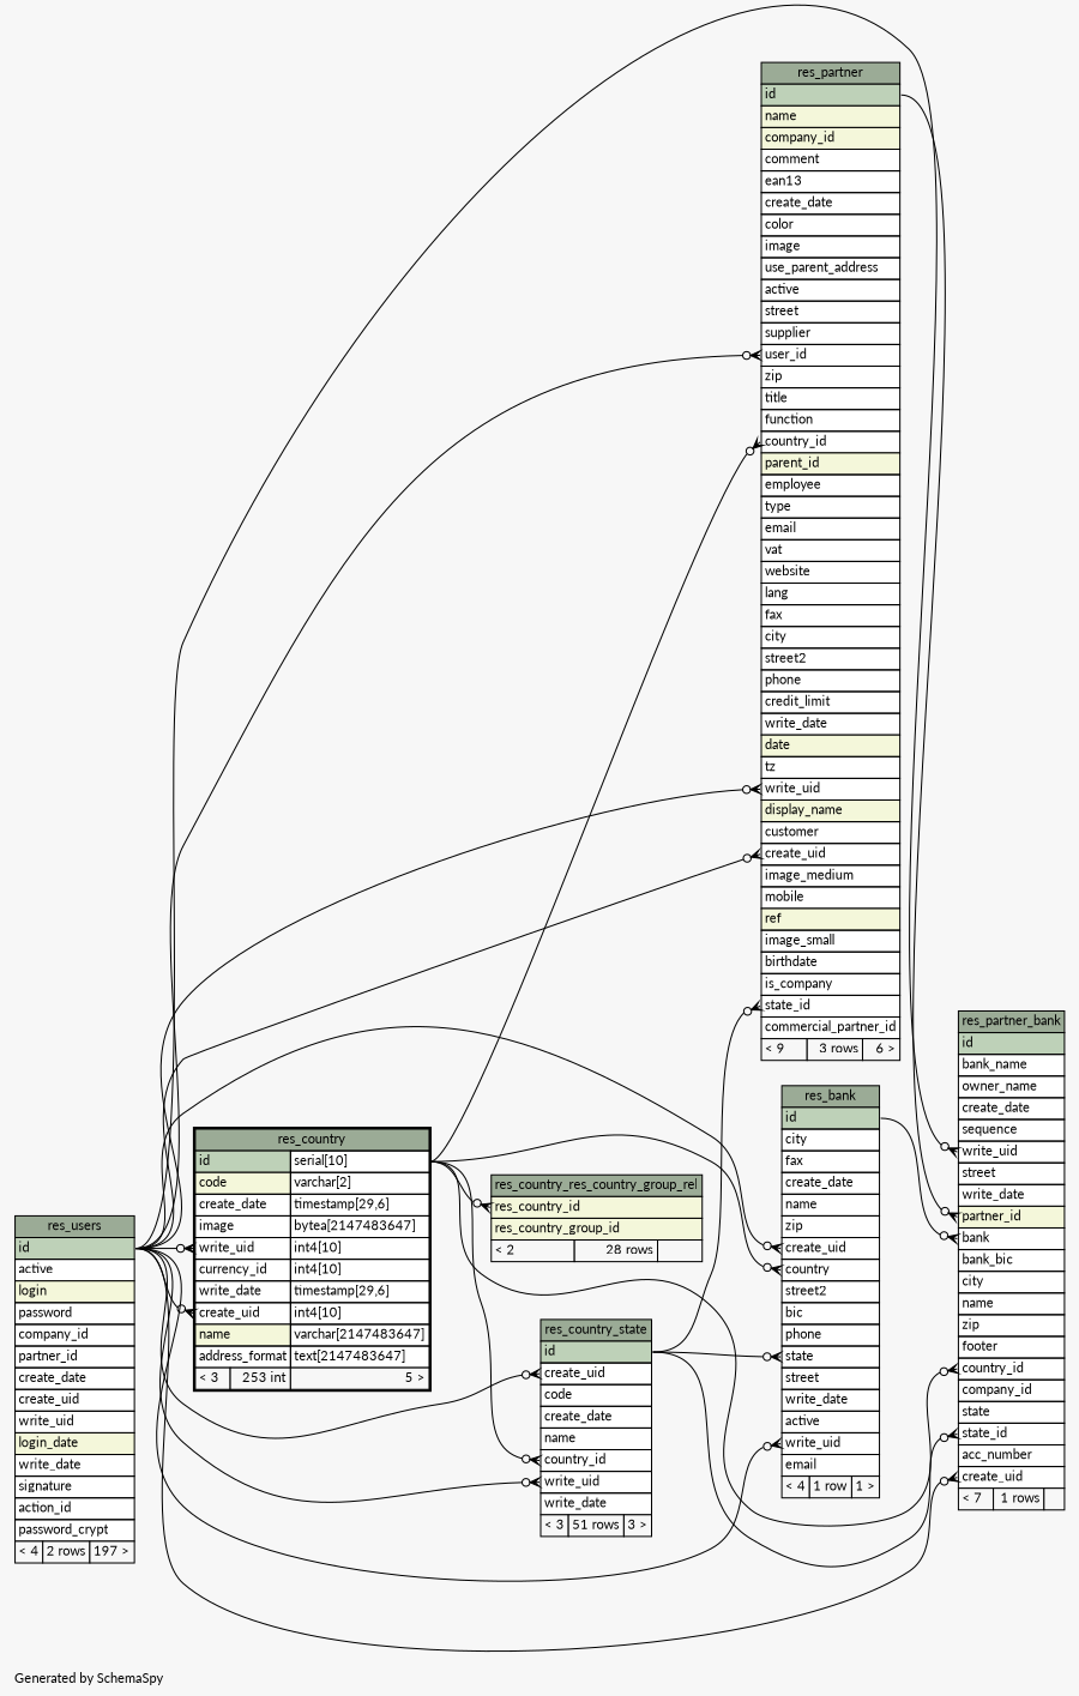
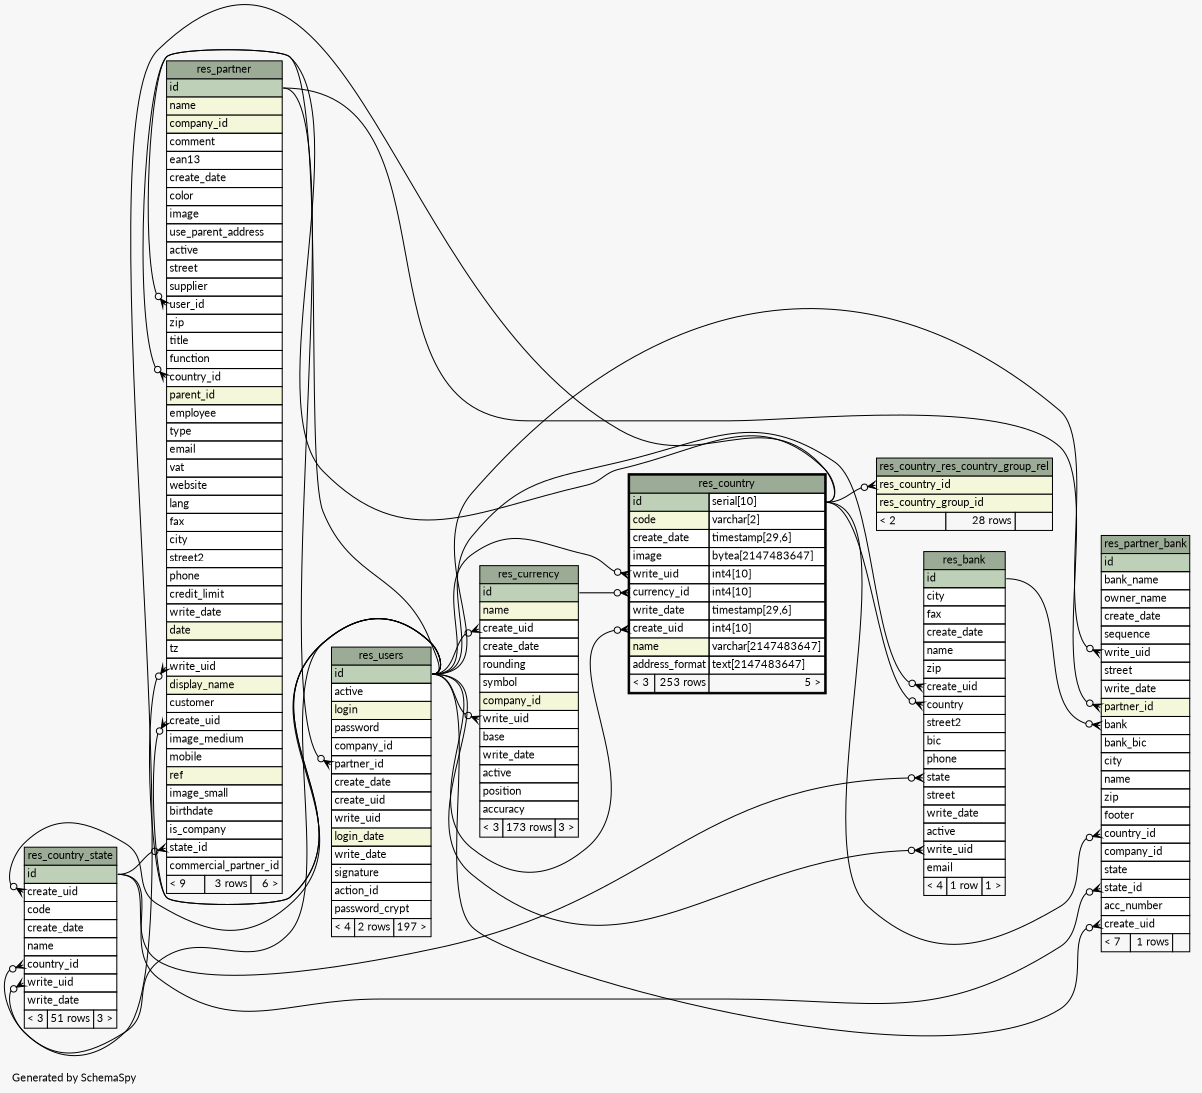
  digraph {
    bgcolor="#f7f7f7"
    fontname=Lato
    fontsize=11
    label="\nGenerated by SchemaSpy"
    labeljust=l
    nodesep=0.18
    rankdir=RL
    ranksep=0.46
    node [fontname=Lato fontsize=11 shape=plaintext]
    edge [arrowhead=none arrowsize=0.8 arrowtail=crowodot dir=back fontname=Lato headport="id:e" tailport="create_uid:w"]
    n1 [label=<     <TABLE BORDER="0" CELLBORDER="1" CELLSPACING="0" BGCOLOR="#ffffff">       <TR><TD COLSPAN="3" BGCOLOR="#9bab96" ALIGN="CENTER">res_bank</TD></TR>       <TR><TD PORT="id" COLSPAN="3" BGCOLOR="#bed1b8" ALIGN="LEFT">id</TD></TR>       <TR><TD PORT="city" COLSPAN="3" ALIGN="LEFT">city</TD></TR>       <TR><TD PORT="fax" COLSPAN="3" ALIGN="LEFT">fax</TD></TR>       <TR><TD PORT="create_date" COLSPAN="3" ALIGN="LEFT">create_date</TD></TR>       <TR><TD PORT="name" COLSPAN="3" ALIGN="LEFT">name</TD></TR>       <TR><TD PORT="zip" COLSPAN="3" ALIGN="LEFT">zip</TD></TR>       <TR><TD PORT="create_uid" COLSPAN="3" ALIGN="LEFT">create_uid</TD></TR>       <TR><TD PORT="country" COLSPAN="3" ALIGN="LEFT">country</TD></TR>       <TR><TD PORT="street2" COLSPAN="3" ALIGN="LEFT">street2</TD></TR>       <TR><TD PORT="bic" COLSPAN="3" ALIGN="LEFT">bic</TD></TR>       <TR><TD PORT="phone" COLSPAN="3" ALIGN="LEFT">phone</TD></TR>       <TR><TD PORT="state" COLSPAN="3" ALIGN="LEFT">state</TD></TR>       <TR><TD PORT="street" COLSPAN="3" ALIGN="LEFT">street</TD></TR>       <TR><TD PORT="write_date" COLSPAN="3" ALIGN="LEFT">write_date</TD></TR>       <TR><TD PORT="active" COLSPAN="3" ALIGN="LEFT">active</TD></TR>       <TR><TD PORT="write_uid" COLSPAN="3" ALIGN="LEFT">write_uid</TD></TR>       <TR><TD PORT="email" COLSPAN="3" ALIGN="LEFT">email</TD></TR>       <TR><TD ALIGN="LEFT" BGCOLOR="#f7f7f7">&lt; 4</TD><TD ALIGN="RIGHT" BGCOLOR="#f7f7f7">1 row</TD><TD ALIGN="RIGHT" BGCOLOR="#f7f7f7">1 &gt;</TD></TR>     </TABLE>>]
-   n2 [label=<     <TABLE BORDER="2" CELLBORDER="1" CELLSPACING="0" BGCOLOR="#ffffff">       <TR><TD COLSPAN="3" BGCOLOR="#9bab96" ALIGN="CENTER">res_country</TD></TR>       <TR><TD PORT="id" COLSPAN="2" BGCOLOR="#bed1b8" ALIGN="LEFT">id</TD><TD PORT="id.type" ALIGN="LEFT">serial[10]</TD></TR>       <TR><TD PORT="code" COLSPAN="2" BGCOLOR="#f4f7da" ALIGN="LEFT">code</TD><TD PORT="code.type" ALIGN="LEFT">varchar[2]</TD></TR>       <TR><TD PORT="create_date" COLSPAN="2" ALIGN="LEFT">create_date</TD><TD PORT="create_date.type" ALIGN="LEFT">timestamp[29,6]</TD></TR>       <TR><TD PORT="image" COLSPAN="2" ALIGN="LEFT">image</TD><TD PORT="image.type" ALIGN="LEFT">bytea[2147483647]</TD></TR>       <TR><TD PORT="write_uid" COLSPAN="2" ALIGN="LEFT">write_uid</TD><TD PORT="write_uid.type" ALIGN="LEFT">int4[10]</TD></TR>       <TR><TD PORT="currency_id" COLSPAN="2" ALIGN="LEFT">currency_id</TD><TD PORT="currency_id.type" ALIGN="LEFT">int4[10]</TD></TR>       <TR><TD PORT="write_date" COLSPAN="2" ALIGN="LEFT">write_date</TD><TD PORT="write_date.type" ALIGN="LEFT">timestamp[29,6]</TD></TR>       <TR><TD PORT="create_uid" COLSPAN="2" ALIGN="LEFT">create_uid</TD><TD PORT="create_uid.type" ALIGN="LEFT">int4[10]</TD></TR>       <TR><TD PORT="name" COLSPAN="2" BGCOLOR="#f4f7da" ALIGN="LEFT">name</TD><TD PORT="name.type" ALIGN="LEFT">varchar[2147483647]</TD></TR>       <TR><TD PORT="address_format" COLSPAN="2" ALIGN="LEFT">address_format</TD><TD PORT="address_format.type" ALIGN="LEFT">text[2147483647]</TD></TR>       <TR><TD ALIGN="LEFT" BGCOLOR="#f7f7f7">&lt; 3</TD><TD ALIGN="RIGHT" BGCOLOR="#f7f7f7">253 int</TD><TD ALIGN="RIGHT" BGCOLOR="#f7f7f7">5 &gt;</TD></TR>     </TABLE>>]
+   n2 [label=<     <TABLE BORDER="2" CELLBORDER="1" CELLSPACING="0" BGCOLOR="#ffffff">       <TR><TD COLSPAN="3" BGCOLOR="#9bab96" ALIGN="CENTER">res_country</TD></TR>       <TR><TD PORT="id" COLSPAN="2" BGCOLOR="#bed1b8" ALIGN="LEFT">id</TD><TD PORT="id.type" ALIGN="LEFT">serial[10]</TD></TR>       <TR><TD PORT="code" COLSPAN="2" BGCOLOR="#f4f7da" ALIGN="LEFT">code</TD><TD PORT="code.type" ALIGN="LEFT">varchar[2]</TD></TR>       <TR><TD PORT="create_date" COLSPAN="2" ALIGN="LEFT">create_date</TD><TD PORT="create_date.type" ALIGN="LEFT">timestamp[29,6]</TD></TR>       <TR><TD PORT="image" COLSPAN="2" ALIGN="LEFT">image</TD><TD PORT="image.type" ALIGN="LEFT">bytea[2147483647]</TD></TR>       <TR><TD PORT="write_uid" COLSPAN="2" ALIGN="LEFT">write_uid</TD><TD PORT="write_uid.type" ALIGN="LEFT">int4[10]</TD></TR>       <TR><TD PORT="currency_id" COLSPAN="2" ALIGN="LEFT">currency_id</TD><TD PORT="currency_id.type" ALIGN="LEFT">int4[10]</TD></TR>       <TR><TD PORT="write_date" COLSPAN="2" ALIGN="LEFT">write_date</TD><TD PORT="write_date.type" ALIGN="LEFT">timestamp[29,6]</TD></TR>       <TR><TD PORT="create_uid" COLSPAN="2" ALIGN="LEFT">create_uid</TD><TD PORT="create_uid.type" ALIGN="LEFT">int4[10]</TD></TR>       <TR><TD PORT="name" COLSPAN="2" BGCOLOR="#f4f7da" ALIGN="LEFT">name</TD><TD PORT="name.type" ALIGN="LEFT">varchar[2147483647]</TD></TR>       <TR><TD PORT="address_format" COLSPAN="2" ALIGN="LEFT">address_format</TD><TD PORT="address_format.type" ALIGN="LEFT">text[2147483647]</TD></TR>       <TR><TD ALIGN="LEFT" BGCOLOR="#f7f7f7">&lt; 3</TD><TD ALIGN="RIGHT" BGCOLOR="#f7f7f7">253 rows</TD><TD ALIGN="RIGHT" BGCOLOR="#f7f7f7">5 &gt;</TD></TR>     </TABLE>>]
    n3 [label=<     <TABLE BORDER="0" CELLBORDER="1" CELLSPACING="0" BGCOLOR="#ffffff">       <TR><TD COLSPAN="3" BGCOLOR="#9bab96" ALIGN="CENTER">res_users</TD></TR>       <TR><TD PORT="id" COLSPAN="3" BGCOLOR="#bed1b8" ALIGN="LEFT">id</TD></TR>       <TR><TD PORT="active" COLSPAN="3" ALIGN="LEFT">active</TD></TR>       <TR><TD PORT="login" COLSPAN="3" BGCOLOR="#f4f7da" ALIGN="LEFT">login</TD></TR>       <TR><TD PORT="password" COLSPAN="3" ALIGN="LEFT">password</TD></TR>       <TR><TD PORT="company_id" COLSPAN="3" ALIGN="LEFT">company_id</TD></TR>       <TR><TD PORT="partner_id" COLSPAN="3" ALIGN="LEFT">partner_id</TD></TR>       <TR><TD PORT="create_date" COLSPAN="3" ALIGN="LEFT">create_date</TD></TR>       <TR><TD PORT="create_uid" COLSPAN="3" ALIGN="LEFT">create_uid</TD></TR>       <TR><TD PORT="write_uid" COLSPAN="3" ALIGN="LEFT">write_uid</TD></TR>       <TR><TD PORT="login_date" COLSPAN="3" BGCOLOR="#f4f7da" ALIGN="LEFT">login_date</TD></TR>       <TR><TD PORT="write_date" COLSPAN="3" ALIGN="LEFT">write_date</TD></TR>       <TR><TD PORT="signature" COLSPAN="3" ALIGN="LEFT">signature</TD></TR>       <TR><TD PORT="action_id" COLSPAN="3" ALIGN="LEFT">action_id</TD></TR>       <TR><TD PORT="password_crypt" COLSPAN="3" ALIGN="LEFT">password_crypt</TD></TR>       <TR><TD ALIGN="LEFT" BGCOLOR="#f7f7f7">&lt; 4</TD><TD ALIGN="RIGHT" BGCOLOR="#f7f7f7">2 rows</TD><TD ALIGN="RIGHT" BGCOLOR="#f7f7f7">197 &gt;</TD></TR>     </TABLE>>]
    n4 [label=<     <TABLE BORDER="0" CELLBORDER="1" CELLSPACING="0" BGCOLOR="#ffffff">       <TR><TD COLSPAN="3" BGCOLOR="#9bab96" ALIGN="CENTER">res_country_state</TD></TR>       <TR><TD PORT="id" COLSPAN="3" BGCOLOR="#bed1b8" ALIGN="LEFT">id</TD></TR>       <TR><TD PORT="create_uid" COLSPAN="3" ALIGN="LEFT">create_uid</TD></TR>       <TR><TD PORT="code" COLSPAN="3" ALIGN="LEFT">code</TD></TR>       <TR><TD PORT="create_date" COLSPAN="3" ALIGN="LEFT">create_date</TD></TR>       <TR><TD PORT="name" COLSPAN="3" ALIGN="LEFT">name</TD></TR>       <TR><TD PORT="country_id" COLSPAN="3" ALIGN="LEFT">country_id</TD></TR>       <TR><TD PORT="write_uid" COLSPAN="3" ALIGN="LEFT">write_uid</TD></TR>       <TR><TD PORT="write_date" COLSPAN="3" ALIGN="LEFT">write_date</TD></TR>       <TR><TD ALIGN="LEFT" BGCOLOR="#f7f7f7">&lt; 3</TD><TD ALIGN="RIGHT" BGCOLOR="#f7f7f7">51 rows</TD><TD ALIGN="RIGHT" BGCOLOR="#f7f7f7">3 &gt;</TD></TR>     </TABLE>>]
+   n5 [label=<     <TABLE BORDER="0" CELLBORDER="1" CELLSPACING="0" BGCOLOR="#ffffff">       <TR><TD COLSPAN="3" BGCOLOR="#9bab96" ALIGN="CENTER">res_currency</TD></TR>       <TR><TD PORT="id" COLSPAN="3" BGCOLOR="#bed1b8" ALIGN="LEFT">id</TD></TR>       <TR><TD PORT="name" COLSPAN="3" BGCOLOR="#f4f7da" ALIGN="LEFT">name</TD></TR>       <TR><TD PORT="create_uid" COLSPAN="3" ALIGN="LEFT">create_uid</TD></TR>       <TR><TD PORT="create_date" COLSPAN="3" ALIGN="LEFT">create_date</TD></TR>       <TR><TD PORT="rounding" COLSPAN="3" ALIGN="LEFT">rounding</TD></TR>       <TR><TD PORT="symbol" COLSPAN="3" ALIGN="LEFT">symbol</TD></TR>       <TR><TD PORT="company_id" COLSPAN="3" BGCOLOR="#f4f7da" ALIGN="LEFT">company_id</TD></TR>       <TR><TD PORT="write_uid" COLSPAN="3" ALIGN="LEFT">write_uid</TD></TR>       <TR><TD PORT="base" COLSPAN="3" ALIGN="LEFT">base</TD></TR>       <TR><TD PORT="write_date" COLSPAN="3" ALIGN="LEFT">write_date</TD></TR>       <TR><TD PORT="active" COLSPAN="3" ALIGN="LEFT">active</TD></TR>       <TR><TD PORT="position" COLSPAN="3" ALIGN="LEFT">position</TD></TR>       <TR><TD PORT="accuracy" COLSPAN="3" ALIGN="LEFT">accuracy</TD></TR>       <TR><TD ALIGN="LEFT" BGCOLOR="#f7f7f7">&lt; 3</TD><TD ALIGN="RIGHT" BGCOLOR="#f7f7f7">173 rows</TD><TD ALIGN="RIGHT" BGCOLOR="#f7f7f7">3 &gt;</TD></TR>     </TABLE>>]
    n6 [label=<     <TABLE BORDER="0" CELLBORDER="1" CELLSPACING="0" BGCOLOR="#ffffff">       <TR><TD COLSPAN="3" BGCOLOR="#9bab96" ALIGN="CENTER">res_partner</TD></TR>       <TR><TD PORT="id" COLSPAN="3" BGCOLOR="#bed1b8" ALIGN="LEFT">id</TD></TR>       <TR><TD PORT="name" COLSPAN="3" BGCOLOR="#f4f7da" ALIGN="LEFT">name</TD></TR>       <TR><TD PORT="company_id" COLSPAN="3" BGCOLOR="#f4f7da" ALIGN="LEFT">company_id</TD></TR>       <TR><TD PORT="comment" COLSPAN="3" ALIGN="LEFT">comment</TD></TR>       <TR><TD PORT="ean13" COLSPAN="3" ALIGN="LEFT">ean13</TD></TR>       <TR><TD PORT="create_date" COLSPAN="3" ALIGN="LEFT">create_date</TD></TR>       <TR><TD PORT="color" COLSPAN="3" ALIGN="LEFT">color</TD></TR>       <TR><TD PORT="image" COLSPAN="3" ALIGN="LEFT">image</TD></TR>       <TR><TD PORT="use_parent_address" COLSPAN="3" ALIGN="LEFT">use_parent_address</TD></TR>       <TR><TD PORT="active" COLSPAN="3" ALIGN="LEFT">active</TD></TR>       <TR><TD PORT="street" COLSPAN="3" ALIGN="LEFT">street</TD></TR>       <TR><TD PORT="supplier" COLSPAN="3" ALIGN="LEFT">supplier</TD></TR>       <TR><TD PORT="user_id" COLSPAN="3" ALIGN="LEFT">user_id</TD></TR>       <TR><TD PORT="zip" COLSPAN="3" ALIGN="LEFT">zip</TD></TR>       <TR><TD PORT="title" COLSPAN="3" ALIGN="LEFT">title</TD></TR>       <TR><TD PORT="function" COLSPAN="3" ALIGN="LEFT">function</TD></TR>       <TR><TD PORT="country_id" COLSPAN="3" ALIGN="LEFT">country_id</TD></TR>       <TR><TD PORT="parent_id" COLSPAN="3" BGCOLOR="#f4f7da" ALIGN="LEFT">parent_id</TD></TR>       <TR><TD PORT="employee" COLSPAN="3" ALIGN="LEFT">employee</TD></TR>       <TR><TD PORT="type" COLSPAN="3" ALIGN="LEFT">type</TD></TR>       <TR><TD PORT="email" COLSPAN="3" ALIGN="LEFT">email</TD></TR>       <TR><TD PORT="vat" COLSPAN="3" ALIGN="LEFT">vat</TD></TR>       <TR><TD PORT="website" COLSPAN="3" ALIGN="LEFT">website</TD></TR>       <TR><TD PORT="lang" COLSPAN="3" ALIGN="LEFT">lang</TD></TR>       <TR><TD PORT="fax" COLSPAN="3" ALIGN="LEFT">fax</TD></TR>       <TR><TD PORT="city" COLSPAN="3" ALIGN="LEFT">city</TD></TR>       <TR><TD PORT="street2" COLSPAN="3" ALIGN="LEFT">street2</TD></TR>       <TR><TD PORT="phone" COLSPAN="3" ALIGN="LEFT">phone</TD></TR>       <TR><TD PORT="credit_limit" COLSPAN="3" ALIGN="LEFT">credit_limit</TD></TR>       <TR><TD PORT="write_date" COLSPAN="3" ALIGN="LEFT">write_date</TD></TR>       <TR><TD PORT="date" COLSPAN="3" BGCOLOR="#f4f7da" ALIGN="LEFT">date</TD></TR>       <TR><TD PORT="tz" COLSPAN="3" ALIGN="LEFT">tz</TD></TR>       <TR><TD PORT="write_uid" COLSPAN="3" ALIGN="LEFT">write_uid</TD></TR>       <TR><TD PORT="display_name" COLSPAN="3" BGCOLOR="#f4f7da" ALIGN="LEFT">display_name</TD></TR>       <TR><TD PORT="customer" COLSPAN="3" ALIGN="LEFT">customer</TD></TR>       <TR><TD PORT="create_uid" COLSPAN="3" ALIGN="LEFT">create_uid</TD></TR>       <TR><TD PORT="image_medium" COLSPAN="3" ALIGN="LEFT">image_medium</TD></TR>       <TR><TD PORT="mobile" COLSPAN="3" ALIGN="LEFT">mobile</TD></TR>       <TR><TD PORT="ref" COLSPAN="3" BGCOLOR="#f4f7da" ALIGN="LEFT">ref</TD></TR>       <TR><TD PORT="image_small" COLSPAN="3" ALIGN="LEFT">image_small</TD></TR>       <TR><TD PORT="birthdate" COLSPAN="3" ALIGN="LEFT">birthdate</TD></TR>       <TR><TD PORT="is_company" COLSPAN="3" ALIGN="LEFT">is_company</TD></TR>       <TR><TD PORT="state_id" COLSPAN="3" ALIGN="LEFT">state_id</TD></TR>       <TR><TD PORT="commercial_partner_id" COLSPAN="3" ALIGN="LEFT">commercial_partner_id</TD></TR>       <TR><TD ALIGN="LEFT" BGCOLOR="#f7f7f7">&lt; 9</TD><TD ALIGN="RIGHT" BGCOLOR="#f7f7f7">3 rows</TD><TD ALIGN="RIGHT" BGCOLOR="#f7f7f7">6 &gt;</TD></TR>     </TABLE>>]
    n7 [label=<     <TABLE BORDER="0" CELLBORDER="1" CELLSPACING="0" BGCOLOR="#ffffff">       <TR><TD COLSPAN="3" BGCOLOR="#9bab96" ALIGN="CENTER">res_country_res_country_group_rel</TD></TR>       <TR><TD PORT="res_country_id" COLSPAN="3" BGCOLOR="#f4f7da" ALIGN="LEFT">res_country_id</TD></TR>       <TR><TD PORT="res_country_group_id" COLSPAN="3" BGCOLOR="#f4f7da" ALIGN="LEFT">res_country_group_id</TD></TR>       <TR><TD ALIGN="LEFT" BGCOLOR="#f7f7f7">&lt; 2</TD><TD ALIGN="RIGHT" BGCOLOR="#f7f7f7">28 rows</TD><TD ALIGN="RIGHT" BGCOLOR="#f7f7f7">  </TD></TR>     </TABLE>>]
    n8 [label=<     <TABLE BORDER="0" CELLBORDER="1" CELLSPACING="0" BGCOLOR="#ffffff">       <TR><TD COLSPAN="3" BGCOLOR="#9bab96" ALIGN="CENTER">res_partner_bank</TD></TR>       <TR><TD PORT="id" COLSPAN="3" BGCOLOR="#bed1b8" ALIGN="LEFT">id</TD></TR>       <TR><TD PORT="bank_name" COLSPAN="3" ALIGN="LEFT">bank_name</TD></TR>       <TR><TD PORT="owner_name" COLSPAN="3" ALIGN="LEFT">owner_name</TD></TR>       <TR><TD PORT="create_date" COLSPAN="3" ALIGN="LEFT">create_date</TD></TR>       <TR><TD PORT="sequence" COLSPAN="3" ALIGN="LEFT">sequence</TD></TR>       <TR><TD PORT="write_uid" COLSPAN="3" ALIGN="LEFT">write_uid</TD></TR>       <TR><TD PORT="street" COLSPAN="3" ALIGN="LEFT">street</TD></TR>       <TR><TD PORT="write_date" COLSPAN="3" ALIGN="LEFT">write_date</TD></TR>       <TR><TD PORT="partner_id" COLSPAN="3" BGCOLOR="#f4f7da" ALIGN="LEFT">partner_id</TD></TR>       <TR><TD PORT="bank" COLSPAN="3" ALIGN="LEFT">bank</TD></TR>       <TR><TD PORT="bank_bic" COLSPAN="3" ALIGN="LEFT">bank_bic</TD></TR>       <TR><TD PORT="city" COLSPAN="3" ALIGN="LEFT">city</TD></TR>       <TR><TD PORT="name" COLSPAN="3" ALIGN="LEFT">name</TD></TR>       <TR><TD PORT="zip" COLSPAN="3" ALIGN="LEFT">zip</TD></TR>       <TR><TD PORT="footer" COLSPAN="3" ALIGN="LEFT">footer</TD></TR>       <TR><TD PORT="country_id" COLSPAN="3" ALIGN="LEFT">country_id</TD></TR>       <TR><TD PORT="company_id" COLSPAN="3" ALIGN="LEFT">company_id</TD></TR>       <TR><TD PORT="state" COLSPAN="3" ALIGN="LEFT">state</TD></TR>       <TR><TD PORT="state_id" COLSPAN="3" ALIGN="LEFT">state_id</TD></TR>       <TR><TD PORT="acc_number" COLSPAN="3" ALIGN="LEFT">acc_number</TD></TR>       <TR><TD PORT="create_uid" COLSPAN="3" ALIGN="LEFT">create_uid</TD></TR>       <TR><TD ALIGN="LEFT" BGCOLOR="#f7f7f7">&lt; 7</TD><TD ALIGN="RIGHT" BGCOLOR="#f7f7f7">1 rows</TD><TD ALIGN="RIGHT" BGCOLOR="#f7f7f7">  </TD></TR>     </TABLE>>]
    n1 -> n2 [headport="id.type:e" tailport="country:w"]
    n1 -> n3
    n1 -> n3 [tailport="write_uid:w"]
    n1 -> n4 [tailport="state:w"]
    n2 -> n3
    n2 -> n3 [tailport="write_uid:w"]
+   n2 -> n5 [tailport="currency_id:w"]
+   n3 -> n6 [tailport="partner_id:w"]
    n4 -> n2 [headport="id.type:e" tailport="country_id:w"]
    n4 -> n3
    n4 -> n3 [tailport="write_uid:w"]
+   n5 -> n3
+   n5 -> n3 [tailport="write_uid:w"]
    n6 -> n2 [headport="id.type:e" tailport="country_id:w"]
    n6 -> n3
    n6 -> n3 [tailport="user_id:w"]
    n6 -> n3 [tailport="write_uid:w"]
    n6 -> n4 [tailport="state_id:w"]
    n7 -> n2 [headport="id.type:e" tailport="res_country_id:w"]
    n8 -> n1 [tailport="bank:w"]
    n8 -> n2 [headport="id.type:e" tailport="country_id:w"]
    n8 -> n3
    n8 -> n3 [tailport="write_uid:w"]
    n8 -> n4 [tailport="state_id:w"]
    n8 -> n6 [tailport="partner_id:w"]
  }
